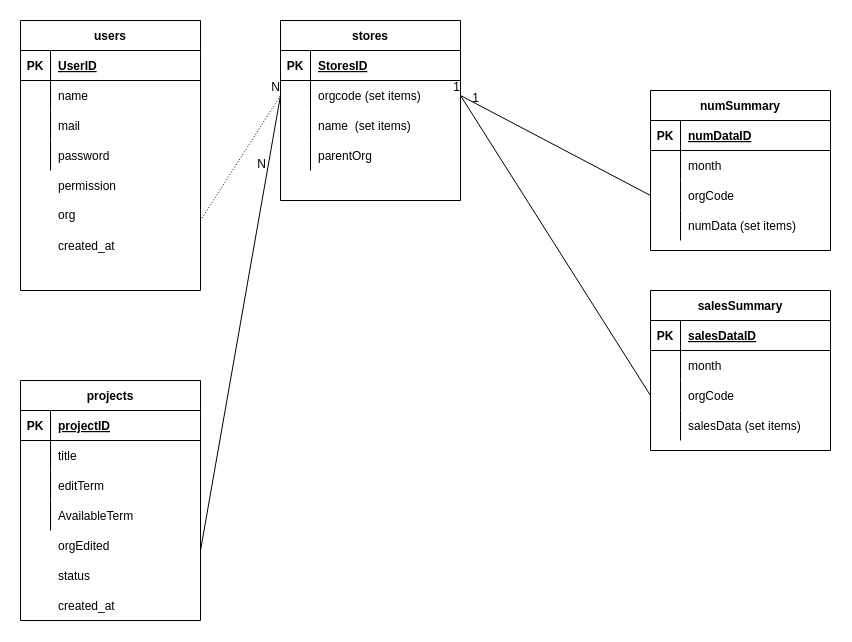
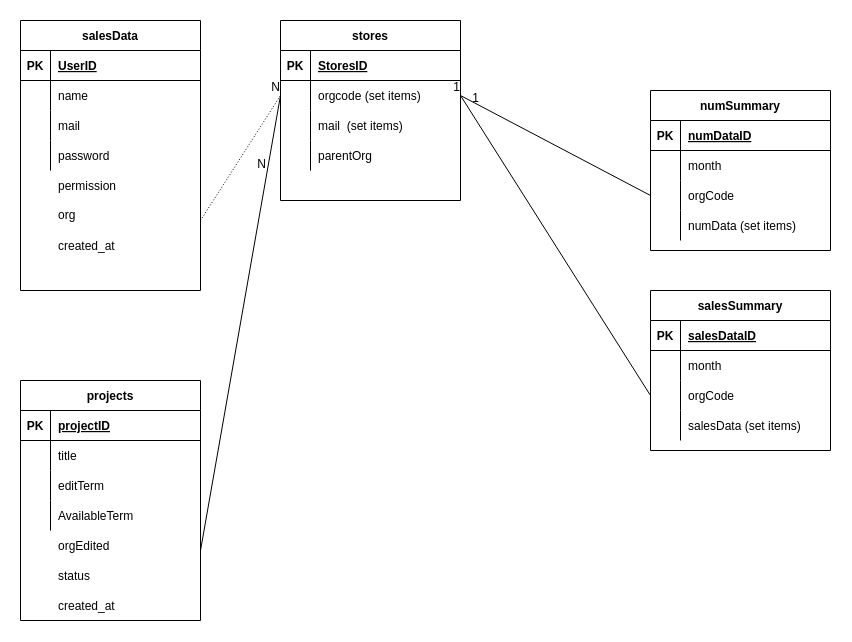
  <mxCell id="0" />
  <mxCell id="1" parent="0" />
- <mxCell id="2" value="users" style="shape=table;startSize=30;container=1;collapsible=1;childLayout=tableLayout;fixedRows=1;rowLines=0;fontStyle=1;align=center;resizeLast=1;" parent="1" vertex="1"><mxGeometry x="20" y="20" width="180" height="270" as="geometry" /></mxCell>
+ <mxCell id="2" value="salesData" style="shape=table;startSize=30;container=1;collapsible=1;childLayout=tableLayout;fixedRows=1;rowLines=0;fontStyle=1;align=center;resizeLast=1;" parent="1" vertex="1"><mxGeometry x="20" y="20" width="180" height="270" as="geometry" /></mxCell>
  <mxCell id="3" value="" style="shape=tableRow;horizontal=0;startSize=0;swimlaneHead=0;swimlaneBody=0;fillColor=none;collapsible=0;dropTarget=0;points=[[0,0.5],[1,0.5]];portConstraint=eastwest;top=0;left=0;right=0;bottom=1;" parent="2" vertex="1"><mxGeometry y="30" width="180" height="30" as="geometry" /></mxCell>
  <mxCell id="4" value="PK" style="shape=partialRectangle;connectable=0;fillColor=none;top=0;left=0;bottom=0;right=0;fontStyle=1;overflow=hidden;" parent="3" vertex="1"><mxGeometry width="30" height="30" as="geometry"><mxRectangle width="30" height="30" as="alternateBounds" /></mxGeometry></mxCell>
  <mxCell id="5" value="UserID" style="shape=partialRectangle;connectable=0;fillColor=none;top=0;left=0;bottom=0;right=0;align=left;spacingLeft=6;fontStyle=5;overflow=hidden;" parent="3" vertex="1"><mxGeometry x="30" width="150" height="30" as="geometry"><mxRectangle width="150" height="30" as="alternateBounds" /></mxGeometry></mxCell>
  <mxCell id="6" value="" style="shape=tableRow;horizontal=0;startSize=0;swimlaneHead=0;swimlaneBody=0;fillColor=none;collapsible=0;dropTarget=0;points=[[0,0.5],[1,0.5]];portConstraint=eastwest;top=0;left=0;right=0;bottom=0;" parent="2" vertex="1"><mxGeometry y="60" width="180" height="30" as="geometry" /></mxCell>
  <mxCell id="7" value="" style="shape=partialRectangle;connectable=0;fillColor=none;top=0;left=0;bottom=0;right=0;editable=1;overflow=hidden;" parent="6" vertex="1"><mxGeometry width="30" height="30" as="geometry"><mxRectangle width="30" height="30" as="alternateBounds" /></mxGeometry></mxCell>
  <mxCell id="8" value="name" style="shape=partialRectangle;connectable=0;fillColor=none;top=0;left=0;bottom=0;right=0;align=left;spacingLeft=6;overflow=hidden;" parent="6" vertex="1"><mxGeometry x="30" width="150" height="30" as="geometry"><mxRectangle width="150" height="30" as="alternateBounds" /></mxGeometry></mxCell>
  <mxCell id="9" value="" style="shape=tableRow;horizontal=0;startSize=0;swimlaneHead=0;swimlaneBody=0;fillColor=none;collapsible=0;dropTarget=0;points=[[0,0.5],[1,0.5]];portConstraint=eastwest;top=0;left=0;right=0;bottom=0;" parent="2" vertex="1"><mxGeometry y="90" width="180" height="30" as="geometry" /></mxCell>
  <mxCell id="10" value="" style="shape=partialRectangle;connectable=0;fillColor=none;top=0;left=0;bottom=0;right=0;editable=1;overflow=hidden;" parent="9" vertex="1"><mxGeometry width="30" height="30" as="geometry"><mxRectangle width="30" height="30" as="alternateBounds" /></mxGeometry></mxCell>
  <mxCell id="11" value="mail" style="shape=partialRectangle;connectable=0;fillColor=none;top=0;left=0;bottom=0;right=0;align=left;spacingLeft=6;overflow=hidden;" parent="9" vertex="1"><mxGeometry x="30" width="150" height="30" as="geometry"><mxRectangle width="150" height="30" as="alternateBounds" /></mxGeometry></mxCell>
  <mxCell id="12" value="" style="shape=tableRow;horizontal=0;startSize=0;swimlaneHead=0;swimlaneBody=0;fillColor=none;collapsible=0;dropTarget=0;points=[[0,0.5],[1,0.5]];portConstraint=eastwest;top=0;left=0;right=0;bottom=0;" parent="2" vertex="1"><mxGeometry y="120" width="180" height="30" as="geometry" /></mxCell>
  <mxCell id="13" value="" style="shape=partialRectangle;connectable=0;fillColor=none;top=0;left=0;bottom=0;right=0;editable=1;overflow=hidden;" parent="12" vertex="1"><mxGeometry width="30" height="30" as="geometry"><mxRectangle width="30" height="30" as="alternateBounds" /></mxGeometry></mxCell>
  <mxCell id="14" value="password" style="shape=partialRectangle;connectable=0;fillColor=none;top=0;left=0;bottom=0;right=0;align=left;spacingLeft=6;overflow=hidden;" parent="12" vertex="1"><mxGeometry x="30" width="150" height="30" as="geometry"><mxRectangle width="150" height="30" as="alternateBounds" /></mxGeometry></mxCell>
  <mxCell id="15" value="stores" style="shape=table;startSize=30;container=1;collapsible=1;childLayout=tableLayout;fixedRows=1;rowLines=0;fontStyle=1;align=center;resizeLast=1;" vertex="1" parent="1"><mxGeometry x="280" y="20" width="180" height="180" as="geometry" /></mxCell>
  <mxCell id="16" value="" style="shape=tableRow;horizontal=0;startSize=0;swimlaneHead=0;swimlaneBody=0;fillColor=none;collapsible=0;dropTarget=0;points=[[0,0.5],[1,0.5]];portConstraint=eastwest;top=0;left=0;right=0;bottom=1;" vertex="1" parent="15"><mxGeometry y="30" width="180" height="30" as="geometry" /></mxCell>
  <mxCell id="17" value="PK" style="shape=partialRectangle;connectable=0;fillColor=none;top=0;left=0;bottom=0;right=0;fontStyle=1;overflow=hidden;" vertex="1" parent="16"><mxGeometry width="30" height="30" as="geometry"><mxRectangle width="30" height="30" as="alternateBounds" /></mxGeometry></mxCell>
  <mxCell id="18" value="StoresID" style="shape=partialRectangle;connectable=0;fillColor=none;top=0;left=0;bottom=0;right=0;align=left;spacingLeft=6;fontStyle=5;overflow=hidden;" vertex="1" parent="16"><mxGeometry x="30" width="150" height="30" as="geometry"><mxRectangle width="150" height="30" as="alternateBounds" /></mxGeometry></mxCell>
  <mxCell id="19" value="" style="shape=tableRow;horizontal=0;startSize=0;swimlaneHead=0;swimlaneBody=0;fillColor=none;collapsible=0;dropTarget=0;points=[[0,0.5],[1,0.5]];portConstraint=eastwest;top=0;left=0;right=0;bottom=0;" vertex="1" parent="15"><mxGeometry y="60" width="180" height="30" as="geometry" /></mxCell>
  <mxCell id="20" value="" style="shape=partialRectangle;connectable=0;fillColor=none;top=0;left=0;bottom=0;right=0;editable=1;overflow=hidden;" vertex="1" parent="19"><mxGeometry width="30" height="30" as="geometry"><mxRectangle width="30" height="30" as="alternateBounds" /></mxGeometry></mxCell>
  <mxCell id="21" value="orgcode (set items)" style="shape=partialRectangle;connectable=0;fillColor=none;top=0;left=0;bottom=0;right=0;align=left;spacingLeft=6;overflow=hidden;" vertex="1" parent="19"><mxGeometry x="30" width="150" height="30" as="geometry"><mxRectangle width="150" height="30" as="alternateBounds" /></mxGeometry></mxCell>
  <mxCell id="22" value="" style="shape=tableRow;horizontal=0;startSize=0;swimlaneHead=0;swimlaneBody=0;fillColor=none;collapsible=0;dropTarget=0;points=[[0,0.5],[1,0.5]];portConstraint=eastwest;top=0;left=0;right=0;bottom=0;" vertex="1" parent="15"><mxGeometry y="90" width="180" height="30" as="geometry" /></mxCell>
  <mxCell id="23" value="" style="shape=partialRectangle;connectable=0;fillColor=none;top=0;left=0;bottom=0;right=0;editable=1;overflow=hidden;" vertex="1" parent="22"><mxGeometry width="30" height="30" as="geometry"><mxRectangle width="30" height="30" as="alternateBounds" /></mxGeometry></mxCell>
- <mxCell id="24" value="name  (set items)" style="shape=partialRectangle;connectable=0;fillColor=none;top=0;left=0;bottom=0;right=0;align=left;spacingLeft=6;overflow=hidden;" vertex="1" parent="22"><mxGeometry x="30" width="150" height="30" as="geometry"><mxRectangle width="150" height="30" as="alternateBounds" /></mxGeometry></mxCell>
+ <mxCell id="24" value="mail  (set items)" style="shape=partialRectangle;connectable=0;fillColor=none;top=0;left=0;bottom=0;right=0;align=left;spacingLeft=6;overflow=hidden;" vertex="1" parent="22"><mxGeometry x="30" width="150" height="30" as="geometry"><mxRectangle width="150" height="30" as="alternateBounds" /></mxGeometry></mxCell>
  <mxCell id="25" value="" style="shape=tableRow;horizontal=0;startSize=0;swimlaneHead=0;swimlaneBody=0;fillColor=none;collapsible=0;dropTarget=0;points=[[0,0.5],[1,0.5]];portConstraint=eastwest;top=0;left=0;right=0;bottom=0;" vertex="1" parent="15"><mxGeometry y="120" width="180" height="30" as="geometry" /></mxCell>
  <mxCell id="26" value="" style="shape=partialRectangle;connectable=0;fillColor=none;top=0;left=0;bottom=0;right=0;editable=1;overflow=hidden;" vertex="1" parent="25"><mxGeometry width="30" height="30" as="geometry"><mxRectangle width="30" height="30" as="alternateBounds" /></mxGeometry></mxCell>
  <mxCell id="27" value="parentOrg" style="shape=partialRectangle;connectable=0;fillColor=none;top=0;left=0;bottom=0;right=0;align=left;spacingLeft=6;overflow=hidden;" vertex="1" parent="25"><mxGeometry x="30" width="150" height="30" as="geometry"><mxRectangle width="150" height="30" as="alternateBounds" /></mxGeometry></mxCell>
  <mxCell id="28" value="permission" style="shape=partialRectangle;connectable=0;fillColor=none;top=0;left=0;bottom=0;right=0;align=left;spacingLeft=6;overflow=hidden;" vertex="1" parent="1"><mxGeometry x="50" y="170" width="150" height="30" as="geometry"><mxRectangle width="150" height="30" as="alternateBounds" /></mxGeometry></mxCell>
  <mxCell id="29" value="org" style="shape=partialRectangle;connectable=0;fillColor=none;top=0;left=0;bottom=0;right=0;align=left;spacingLeft=6;overflow=hidden;" vertex="1" parent="1"><mxGeometry x="50" y="199" width="150" height="30" as="geometry"><mxRectangle width="150" height="30" as="alternateBounds" /></mxGeometry></mxCell>
  <mxCell id="30" value="created_at" style="shape=partialRectangle;connectable=0;fillColor=none;top=0;left=0;bottom=0;right=0;align=left;spacingLeft=6;overflow=hidden;" vertex="1" parent="1"><mxGeometry x="50" y="230" width="150" height="30" as="geometry"><mxRectangle width="150" height="30" as="alternateBounds" /></mxGeometry></mxCell>
  <mxCell id="31" value="" style="endArrow=none;html=1;rounded=0;dashed=1;dashPattern=1 2;entryX=0;entryY=0.5;entryDx=0;entryDy=0;" edge="1" parent="1" target="19"><mxGeometry relative="1" as="geometry"><mxPoint x="200" y="220" as="sourcePoint" /><mxPoint x="340" y="140" as="targetPoint" /></mxGeometry></mxCell>
  <mxCell id="32" value="N" style="resizable=0;html=1;align=right;verticalAlign=bottom;" connectable="0" vertex="1" parent="31"><mxGeometry x="1" relative="1" as="geometry" /></mxCell>
  <mxCell id="33" value="projects" style="shape=table;startSize=30;container=1;collapsible=1;childLayout=tableLayout;fixedRows=1;rowLines=0;fontStyle=1;align=center;resizeLast=1;" vertex="1" parent="1"><mxGeometry x="20" y="380" width="180" height="240" as="geometry" /></mxCell>
  <mxCell id="34" value="" style="shape=tableRow;horizontal=0;startSize=0;swimlaneHead=0;swimlaneBody=0;fillColor=none;collapsible=0;dropTarget=0;points=[[0,0.5],[1,0.5]];portConstraint=eastwest;top=0;left=0;right=0;bottom=1;" vertex="1" parent="33"><mxGeometry y="30" width="180" height="30" as="geometry" /></mxCell>
  <mxCell id="35" value="PK" style="shape=partialRectangle;connectable=0;fillColor=none;top=0;left=0;bottom=0;right=0;fontStyle=1;overflow=hidden;" vertex="1" parent="34"><mxGeometry width="30" height="30" as="geometry"><mxRectangle width="30" height="30" as="alternateBounds" /></mxGeometry></mxCell>
  <mxCell id="36" value="projectID" style="shape=partialRectangle;connectable=0;fillColor=none;top=0;left=0;bottom=0;right=0;align=left;spacingLeft=6;fontStyle=5;overflow=hidden;" vertex="1" parent="34"><mxGeometry x="30" width="150" height="30" as="geometry"><mxRectangle width="150" height="30" as="alternateBounds" /></mxGeometry></mxCell>
  <mxCell id="37" value="" style="shape=tableRow;horizontal=0;startSize=0;swimlaneHead=0;swimlaneBody=0;fillColor=none;collapsible=0;dropTarget=0;points=[[0,0.5],[1,0.5]];portConstraint=eastwest;top=0;left=0;right=0;bottom=0;" vertex="1" parent="33"><mxGeometry y="60" width="180" height="30" as="geometry" /></mxCell>
  <mxCell id="38" value="" style="shape=partialRectangle;connectable=0;fillColor=none;top=0;left=0;bottom=0;right=0;editable=1;overflow=hidden;" vertex="1" parent="37"><mxGeometry width="30" height="30" as="geometry"><mxRectangle width="30" height="30" as="alternateBounds" /></mxGeometry></mxCell>
  <mxCell id="39" value="title" style="shape=partialRectangle;connectable=0;fillColor=none;top=0;left=0;bottom=0;right=0;align=left;spacingLeft=6;overflow=hidden;" vertex="1" parent="37"><mxGeometry x="30" width="150" height="30" as="geometry"><mxRectangle width="150" height="30" as="alternateBounds" /></mxGeometry></mxCell>
  <mxCell id="40" value="" style="shape=tableRow;horizontal=0;startSize=0;swimlaneHead=0;swimlaneBody=0;fillColor=none;collapsible=0;dropTarget=0;points=[[0,0.5],[1,0.5]];portConstraint=eastwest;top=0;left=0;right=0;bottom=0;" vertex="1" parent="33"><mxGeometry y="90" width="180" height="30" as="geometry" /></mxCell>
  <mxCell id="41" value="" style="shape=partialRectangle;connectable=0;fillColor=none;top=0;left=0;bottom=0;right=0;editable=1;overflow=hidden;" vertex="1" parent="40"><mxGeometry width="30" height="30" as="geometry"><mxRectangle width="30" height="30" as="alternateBounds" /></mxGeometry></mxCell>
  <mxCell id="42" value="editTerm" style="shape=partialRectangle;connectable=0;fillColor=none;top=0;left=0;bottom=0;right=0;align=left;spacingLeft=6;overflow=hidden;" vertex="1" parent="40"><mxGeometry x="30" width="150" height="30" as="geometry"><mxRectangle width="150" height="30" as="alternateBounds" /></mxGeometry></mxCell>
  <mxCell id="43" value="" style="shape=tableRow;horizontal=0;startSize=0;swimlaneHead=0;swimlaneBody=0;fillColor=none;collapsible=0;dropTarget=0;points=[[0,0.5],[1,0.5]];portConstraint=eastwest;top=0;left=0;right=0;bottom=0;" vertex="1" parent="33"><mxGeometry y="120" width="180" height="30" as="geometry" /></mxCell>
  <mxCell id="44" value="" style="shape=partialRectangle;connectable=0;fillColor=none;top=0;left=0;bottom=0;right=0;editable=1;overflow=hidden;" vertex="1" parent="43"><mxGeometry width="30" height="30" as="geometry"><mxRectangle width="30" height="30" as="alternateBounds" /></mxGeometry></mxCell>
  <mxCell id="45" value="AvailableTerm" style="shape=partialRectangle;connectable=0;fillColor=none;top=0;left=0;bottom=0;right=0;align=left;spacingLeft=6;overflow=hidden;" vertex="1" parent="43"><mxGeometry x="30" width="150" height="30" as="geometry"><mxRectangle width="150" height="30" as="alternateBounds" /></mxGeometry></mxCell>
  <mxCell id="46" value="orgEdited" style="shape=partialRectangle;connectable=0;fillColor=none;top=0;left=0;bottom=0;right=0;align=left;spacingLeft=6;overflow=hidden;" vertex="1" parent="1"><mxGeometry x="50" y="530" width="150" height="30" as="geometry"><mxRectangle width="150" height="30" as="alternateBounds" /></mxGeometry></mxCell>
  <mxCell id="47" value="" style="endArrow=none;html=1;rounded=0;entryX=0;entryY=0.5;entryDx=0;entryDy=0;" edge="1" parent="1" target="19"><mxGeometry relative="1" as="geometry"><mxPoint x="200" y="550" as="sourcePoint" /><mxPoint x="280" y="110" as="targetPoint" /></mxGeometry></mxCell>
  <mxCell id="48" value="N" style="resizable=0;html=1;align=right;verticalAlign=bottom;" connectable="0" vertex="1" parent="47"><mxGeometry x="1" relative="1" as="geometry"><mxPoint x="-14" y="77" as="offset" /></mxGeometry></mxCell>
  <mxCell id="49" value="status" style="shape=partialRectangle;connectable=0;fillColor=none;top=0;left=0;bottom=0;right=0;align=left;spacingLeft=6;overflow=hidden;" vertex="1" parent="1"><mxGeometry x="50" y="560" width="150" height="30" as="geometry"><mxRectangle width="150" height="30" as="alternateBounds" /></mxGeometry></mxCell>
  <mxCell id="50" value="created_at" style="shape=partialRectangle;connectable=0;fillColor=none;top=0;left=0;bottom=0;right=0;align=left;spacingLeft=6;overflow=hidden;" vertex="1" parent="1"><mxGeometry x="50" y="590" width="150" height="30" as="geometry"><mxRectangle width="150" height="30" as="alternateBounds" /></mxGeometry></mxCell>
  <mxCell id="51" value="salesSummary" style="shape=table;startSize=30;container=1;collapsible=1;childLayout=tableLayout;fixedRows=1;rowLines=0;fontStyle=1;align=center;resizeLast=1;" vertex="1" parent="1"><mxGeometry x="650" y="290" width="180" height="160" as="geometry" /></mxCell>
  <mxCell id="52" value="" style="shape=tableRow;horizontal=0;startSize=0;swimlaneHead=0;swimlaneBody=0;fillColor=none;collapsible=0;dropTarget=0;points=[[0,0.5],[1,0.5]];portConstraint=eastwest;top=0;left=0;right=0;bottom=1;" vertex="1" parent="51"><mxGeometry y="30" width="180" height="30" as="geometry" /></mxCell>
  <mxCell id="53" value="PK" style="shape=partialRectangle;connectable=0;fillColor=none;top=0;left=0;bottom=0;right=0;fontStyle=1;overflow=hidden;" vertex="1" parent="52"><mxGeometry width="30" height="30" as="geometry"><mxRectangle width="30" height="30" as="alternateBounds" /></mxGeometry></mxCell>
  <mxCell id="54" value="salesDataID" style="shape=partialRectangle;connectable=0;fillColor=none;top=0;left=0;bottom=0;right=0;align=left;spacingLeft=6;fontStyle=5;overflow=hidden;" vertex="1" parent="52"><mxGeometry x="30" width="150" height="30" as="geometry"><mxRectangle width="150" height="30" as="alternateBounds" /></mxGeometry></mxCell>
  <mxCell id="55" value="" style="shape=tableRow;horizontal=0;startSize=0;swimlaneHead=0;swimlaneBody=0;fillColor=none;collapsible=0;dropTarget=0;points=[[0,0.5],[1,0.5]];portConstraint=eastwest;top=0;left=0;right=0;bottom=0;" vertex="1" parent="51"><mxGeometry y="60" width="180" height="30" as="geometry" /></mxCell>
  <mxCell id="56" value="" style="shape=partialRectangle;connectable=0;fillColor=none;top=0;left=0;bottom=0;right=0;editable=1;overflow=hidden;" vertex="1" parent="55"><mxGeometry width="30" height="30" as="geometry"><mxRectangle width="30" height="30" as="alternateBounds" /></mxGeometry></mxCell>
  <mxCell id="57" value="month" style="shape=partialRectangle;connectable=0;fillColor=none;top=0;left=0;bottom=0;right=0;align=left;spacingLeft=6;overflow=hidden;" vertex="1" parent="55"><mxGeometry x="30" width="150" height="30" as="geometry"><mxRectangle width="150" height="30" as="alternateBounds" /></mxGeometry></mxCell>
  <mxCell id="58" value="" style="shape=tableRow;horizontal=0;startSize=0;swimlaneHead=0;swimlaneBody=0;fillColor=none;collapsible=0;dropTarget=0;points=[[0,0.5],[1,0.5]];portConstraint=eastwest;top=0;left=0;right=0;bottom=0;" vertex="1" parent="51"><mxGeometry y="90" width="180" height="30" as="geometry" /></mxCell>
  <mxCell id="59" value="" style="shape=partialRectangle;connectable=0;fillColor=none;top=0;left=0;bottom=0;right=0;editable=1;overflow=hidden;" vertex="1" parent="58"><mxGeometry width="30" height="30" as="geometry"><mxRectangle width="30" height="30" as="alternateBounds" /></mxGeometry></mxCell>
  <mxCell id="60" value="orgCode" style="shape=partialRectangle;connectable=0;fillColor=none;top=0;left=0;bottom=0;right=0;align=left;spacingLeft=6;overflow=hidden;" vertex="1" parent="58"><mxGeometry x="30" width="150" height="30" as="geometry"><mxRectangle width="150" height="30" as="alternateBounds" /></mxGeometry></mxCell>
  <mxCell id="61" value="" style="shape=tableRow;horizontal=0;startSize=0;swimlaneHead=0;swimlaneBody=0;fillColor=none;collapsible=0;dropTarget=0;points=[[0,0.5],[1,0.5]];portConstraint=eastwest;top=0;left=0;right=0;bottom=0;" vertex="1" parent="51"><mxGeometry y="120" width="180" height="30" as="geometry" /></mxCell>
  <mxCell id="62" value="" style="shape=partialRectangle;connectable=0;fillColor=none;top=0;left=0;bottom=0;right=0;editable=1;overflow=hidden;" vertex="1" parent="61"><mxGeometry width="30" height="30" as="geometry"><mxRectangle width="30" height="30" as="alternateBounds" /></mxGeometry></mxCell>
  <mxCell id="63" value="salesData (set items)" style="shape=partialRectangle;connectable=0;fillColor=none;top=0;left=0;bottom=0;right=0;align=left;spacingLeft=6;overflow=hidden;" vertex="1" parent="61"><mxGeometry x="30" width="150" height="30" as="geometry"><mxRectangle width="150" height="30" as="alternateBounds" /></mxGeometry></mxCell>
  <mxCell id="64" value="" style="endArrow=none;html=1;rounded=0;exitX=0;exitY=0.5;exitDx=0;exitDy=0;entryX=1;entryY=0.5;entryDx=0;entryDy=0;" edge="1" parent="1" source="58" target="19"><mxGeometry relative="1" as="geometry"><mxPoint x="460" y="340" as="sourcePoint" /><mxPoint x="620" y="340" as="targetPoint" /></mxGeometry></mxCell>
  <mxCell id="65" value="1" style="resizable=0;html=1;align=right;verticalAlign=bottom;" connectable="0" vertex="1" parent="64"><mxGeometry x="1" relative="1" as="geometry" /></mxCell>
  <mxCell id="66" value="numSummary" style="shape=table;startSize=30;container=1;collapsible=1;childLayout=tableLayout;fixedRows=1;rowLines=0;fontStyle=1;align=center;resizeLast=1;" vertex="1" parent="1"><mxGeometry x="650" y="90" width="180" height="160" as="geometry" /></mxCell>
  <mxCell id="67" value="" style="shape=tableRow;horizontal=0;startSize=0;swimlaneHead=0;swimlaneBody=0;fillColor=none;collapsible=0;dropTarget=0;points=[[0,0.5],[1,0.5]];portConstraint=eastwest;top=0;left=0;right=0;bottom=1;" vertex="1" parent="66"><mxGeometry y="30" width="180" height="30" as="geometry" /></mxCell>
  <mxCell id="68" value="PK" style="shape=partialRectangle;connectable=0;fillColor=none;top=0;left=0;bottom=0;right=0;fontStyle=1;overflow=hidden;" vertex="1" parent="67"><mxGeometry width="30" height="30" as="geometry"><mxRectangle width="30" height="30" as="alternateBounds" /></mxGeometry></mxCell>
  <mxCell id="69" value="numDataID" style="shape=partialRectangle;connectable=0;fillColor=none;top=0;left=0;bottom=0;right=0;align=left;spacingLeft=6;fontStyle=5;overflow=hidden;" vertex="1" parent="67"><mxGeometry x="30" width="150" height="30" as="geometry"><mxRectangle width="150" height="30" as="alternateBounds" /></mxGeometry></mxCell>
  <mxCell id="70" value="" style="shape=tableRow;horizontal=0;startSize=0;swimlaneHead=0;swimlaneBody=0;fillColor=none;collapsible=0;dropTarget=0;points=[[0,0.5],[1,0.5]];portConstraint=eastwest;top=0;left=0;right=0;bottom=0;" vertex="1" parent="66"><mxGeometry y="60" width="180" height="30" as="geometry" /></mxCell>
  <mxCell id="71" value="" style="shape=partialRectangle;connectable=0;fillColor=none;top=0;left=0;bottom=0;right=0;editable=1;overflow=hidden;" vertex="1" parent="70"><mxGeometry width="30" height="30" as="geometry"><mxRectangle width="30" height="30" as="alternateBounds" /></mxGeometry></mxCell>
  <mxCell id="72" value="month" style="shape=partialRectangle;connectable=0;fillColor=none;top=0;left=0;bottom=0;right=0;align=left;spacingLeft=6;overflow=hidden;" vertex="1" parent="70"><mxGeometry x="30" width="150" height="30" as="geometry"><mxRectangle width="150" height="30" as="alternateBounds" /></mxGeometry></mxCell>
  <mxCell id="73" value="" style="shape=tableRow;horizontal=0;startSize=0;swimlaneHead=0;swimlaneBody=0;fillColor=none;collapsible=0;dropTarget=0;points=[[0,0.5],[1,0.5]];portConstraint=eastwest;top=0;left=0;right=0;bottom=0;" vertex="1" parent="66"><mxGeometry y="90" width="180" height="30" as="geometry" /></mxCell>
  <mxCell id="74" value="" style="shape=partialRectangle;connectable=0;fillColor=none;top=0;left=0;bottom=0;right=0;editable=1;overflow=hidden;" vertex="1" parent="73"><mxGeometry width="30" height="30" as="geometry"><mxRectangle width="30" height="30" as="alternateBounds" /></mxGeometry></mxCell>
  <mxCell id="75" value="orgCode" style="shape=partialRectangle;connectable=0;fillColor=none;top=0;left=0;bottom=0;right=0;align=left;spacingLeft=6;overflow=hidden;" vertex="1" parent="73"><mxGeometry x="30" width="150" height="30" as="geometry"><mxRectangle width="150" height="30" as="alternateBounds" /></mxGeometry></mxCell>
  <mxCell id="76" value="" style="shape=tableRow;horizontal=0;startSize=0;swimlaneHead=0;swimlaneBody=0;fillColor=none;collapsible=0;dropTarget=0;points=[[0,0.5],[1,0.5]];portConstraint=eastwest;top=0;left=0;right=0;bottom=0;" vertex="1" parent="66"><mxGeometry y="120" width="180" height="30" as="geometry" /></mxCell>
  <mxCell id="77" value="" style="shape=partialRectangle;connectable=0;fillColor=none;top=0;left=0;bottom=0;right=0;editable=1;overflow=hidden;" vertex="1" parent="76"><mxGeometry width="30" height="30" as="geometry"><mxRectangle width="30" height="30" as="alternateBounds" /></mxGeometry></mxCell>
  <mxCell id="78" value="numData (set items)" style="shape=partialRectangle;connectable=0;fillColor=none;top=0;left=0;bottom=0;right=0;align=left;spacingLeft=6;overflow=hidden;" vertex="1" parent="76"><mxGeometry x="30" width="150" height="30" as="geometry"><mxRectangle width="150" height="30" as="alternateBounds" /></mxGeometry></mxCell>
  <mxCell id="79" value="" style="endArrow=none;html=1;rounded=0;exitX=0;exitY=0.5;exitDx=0;exitDy=0;entryX=1;entryY=0.5;entryDx=0;entryDy=0;" edge="1" parent="1" source="73" target="19"><mxGeometry relative="1" as="geometry"><mxPoint x="540" y="495" as="sourcePoint" /><mxPoint x="470" y="105" as="targetPoint" /></mxGeometry></mxCell>
  <mxCell id="80" value="1" style="resizable=0;html=1;align=right;verticalAlign=bottom;" connectable="0" vertex="1" parent="79"><mxGeometry x="1" relative="1" as="geometry"><mxPoint x="19" y="11" as="offset" /></mxGeometry></mxCell>
